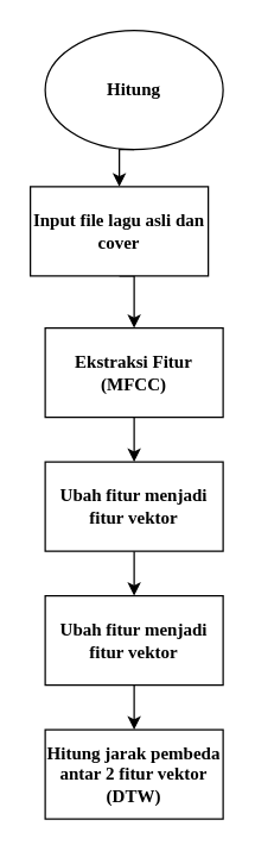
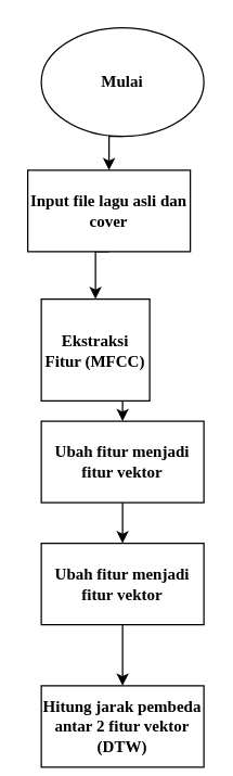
  <mxCell id="0" />
  <mxCell id="1" parent="0" />
  <mxCell id="2" style="edgeStyle=orthogonalEdgeStyle;rounded=0;orthogonalLoop=1;jettySize=auto;html=1;exitX=0.5;exitY=1;exitDx=0;exitDy=0;entryX=0.5;entryY=0;entryDx=0;entryDy=0;fontFamily=Times New Roman;" edge="1" parent="1" source="3" target="11"><mxGeometry relative="1" as="geometry" /></mxCell>
- <mxCell id="3" value="Hitung" style="ellipse;whiteSpace=wrap;html=1;fontFamily=Times New Roman;fontStyle=1" vertex="1" parent="1"><mxGeometry x="30" y="20" width="120" height="80" as="geometry" /></mxCell>
+ <mxCell id="3" value="Mulai" style="ellipse;whiteSpace=wrap;html=1;fontFamily=Times New Roman;fontStyle=1" vertex="1" parent="1"><mxGeometry x="30" y="20" width="120" height="80" as="geometry" /></mxCell>
  <mxCell id="4" style="edgeStyle=orthogonalEdgeStyle;rounded=0;orthogonalLoop=1;jettySize=auto;html=1;exitX=0.5;exitY=1;exitDx=0;exitDy=0;entryX=0.5;entryY=0;entryDx=0;entryDy=0;fontFamily=Times New Roman;" edge="1" parent="1" source="5" target="7"><mxGeometry relative="1" as="geometry" /></mxCell>
- <mxCell id="5" value="Ekstraksi Fitur (MFCC)" style="rounded=0;whiteSpace=wrap;html=1;fontFamily=Times New Roman;fontStyle=1" vertex="1" parent="1"><mxGeometry x="30" y="220" width="120" height="60" as="geometry" /></mxCell>
+ <mxCell id="5" value="Ekstraksi Fitur (MFCC)" style="rounded=0;whiteSpace=wrap;html=1;fontFamily=Times New Roman;fontStyle=1" vertex="1" parent="1"><mxGeometry x="30" y="220" width="80" height="75" as="geometry" /></mxCell>
  <mxCell id="6" style="edgeStyle=orthogonalEdgeStyle;rounded=0;orthogonalLoop=1;jettySize=auto;html=1;exitX=0.5;exitY=1;exitDx=0;exitDy=0;entryX=0.5;entryY=0;entryDx=0;entryDy=0;fontFamily=Times New Roman;" edge="1" parent="1" source="7" target="9"><mxGeometry relative="1" as="geometry" /></mxCell>
  <mxCell id="7" value="Ubah fitur menjadi fitur vektor" style="rounded=0;whiteSpace=wrap;html=1;fontFamily=Times New Roman;fontStyle=1" vertex="1" parent="1"><mxGeometry x="30" y="310" width="120" height="60" as="geometry" /></mxCell>
  <mxCell id="8" style="edgeStyle=orthogonalEdgeStyle;rounded=0;orthogonalLoop=1;jettySize=auto;html=1;exitX=0.5;exitY=1;exitDx=0;exitDy=0;entryX=0.5;entryY=0;entryDx=0;entryDy=0;fontFamily=Times New Roman;" edge="1" parent="1" source="9" target="12"><mxGeometry relative="1" as="geometry" /></mxCell>
  <mxCell id="9" value="Ubah fitur menjadi fitur vektor" style="rounded=0;whiteSpace=wrap;html=1;fontFamily=Times New Roman;fontStyle=1" vertex="1" parent="1"><mxGeometry x="30" y="400" width="120" height="60" as="geometry" /></mxCell>
  <mxCell id="10" style="edgeStyle=orthogonalEdgeStyle;rounded=0;orthogonalLoop=1;jettySize=auto;html=1;exitX=0.5;exitY=1;exitDx=0;exitDy=0;entryX=0.5;entryY=0;entryDx=0;entryDy=0;fontFamily=Times New Roman;" edge="1" parent="1" source="11" target="5"><mxGeometry relative="1" as="geometry" /></mxCell>
  <mxCell id="11" value="Input file lagu asli dan cover" style="rounded=0;whiteSpace=wrap;html=1;fontFamily=Times New Roman;fontStyle=1" vertex="1" parent="1"><mxGeometry x="20" y="125" width="120" height="60" as="geometry" /></mxCell>
- <mxCell id="12" value="Hitung jarak pembeda antar 2 fitur vektor (DTW)" style="rounded=0;whiteSpace=wrap;html=1;fontFamily=Times New Roman;fontStyle=1" vertex="1" parent="1"><mxGeometry x="30" y="490" width="120" height="60" as="geometry" /></mxCell>
+ <mxCell id="12" value="Hitung jarak pembeda antar 2 fitur vektor (DTW)" style="rounded=0;whiteSpace=wrap;html=1;fontFamily=Times New Roman;fontStyle=1" vertex="1" parent="1"><mxGeometry x="30" y="505" width="120" height="60" as="geometry" /></mxCell>
